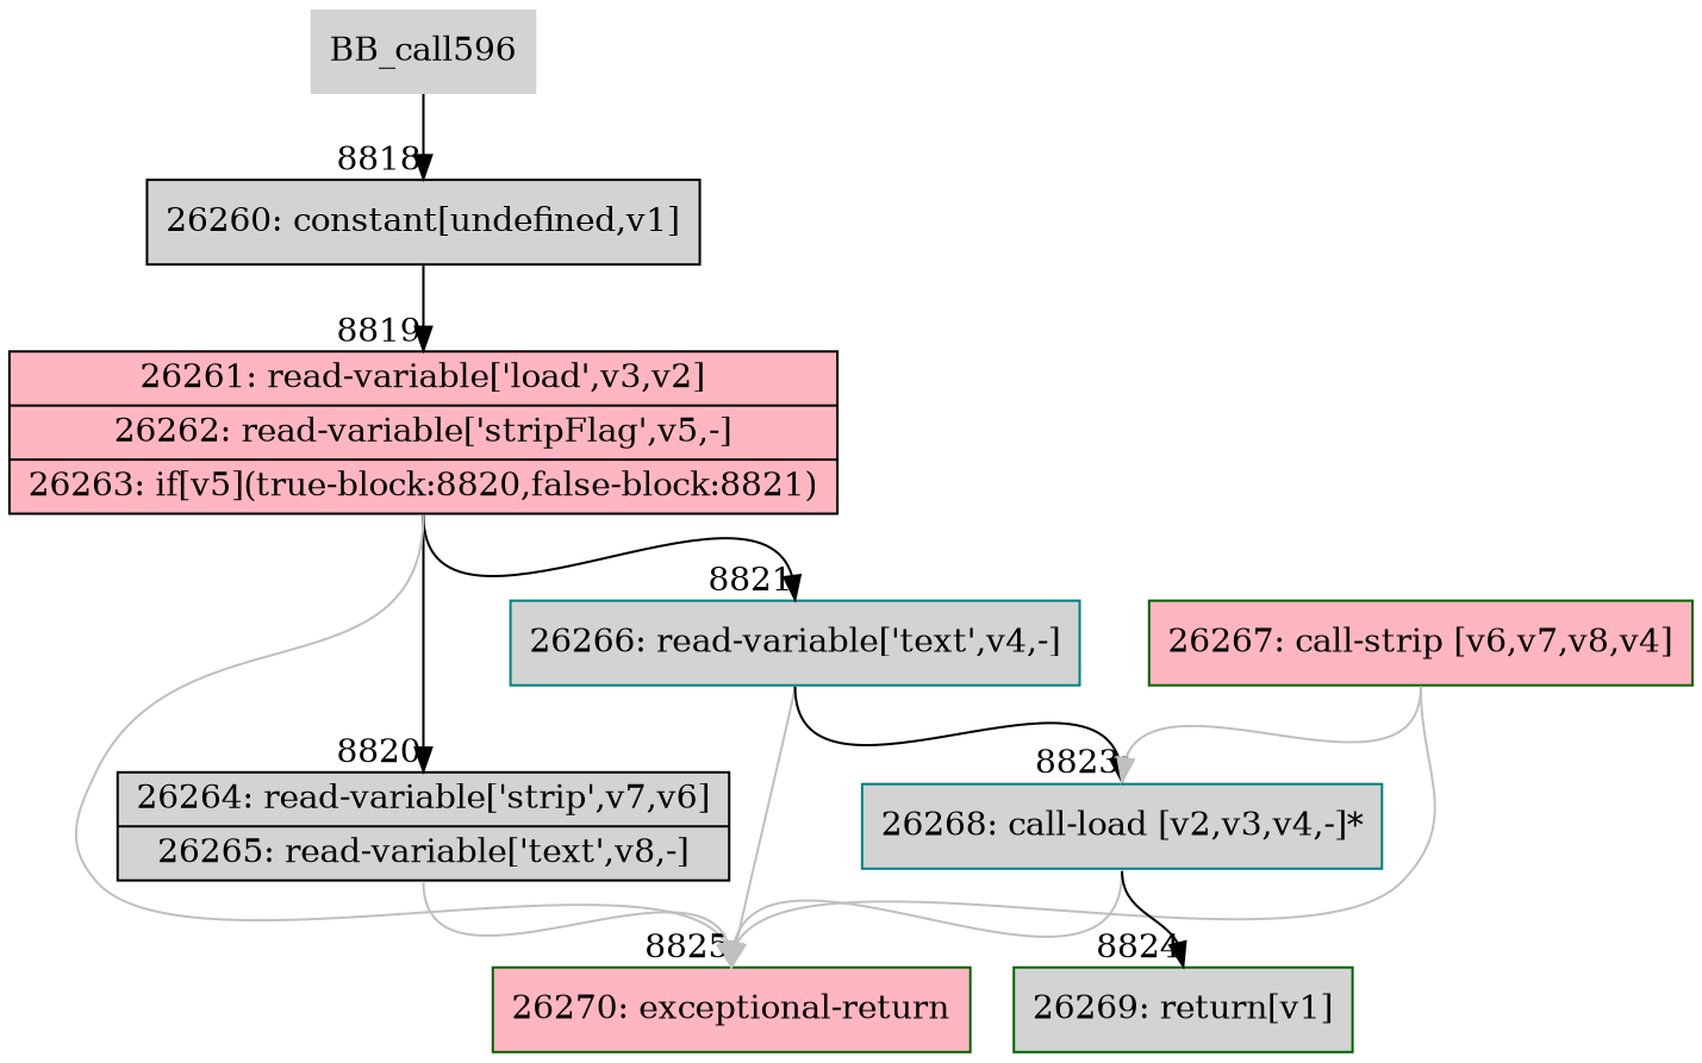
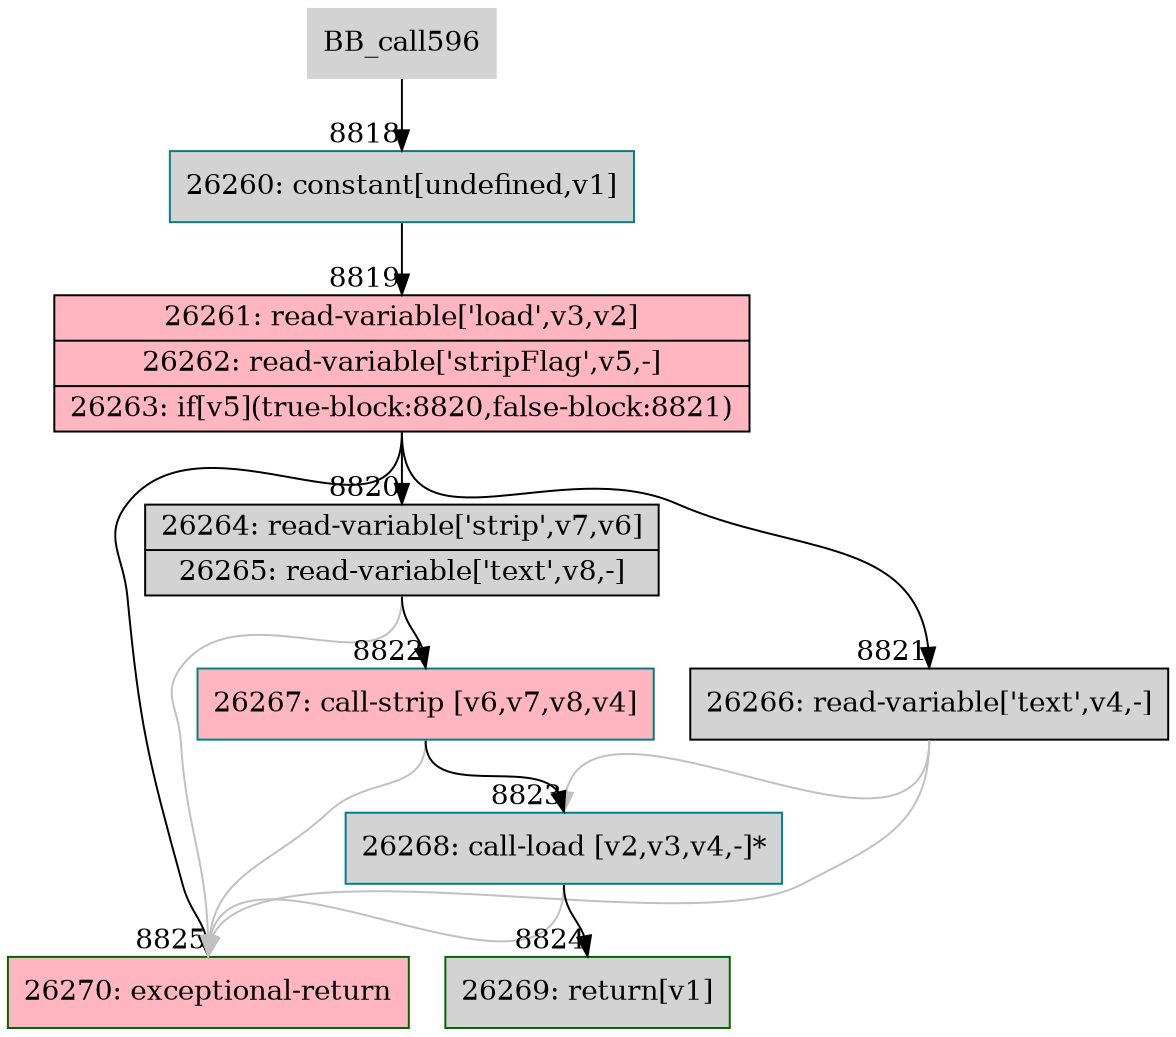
  digraph {
    rankdir=TD
    node [color=darkgreen fillcolor=lightgrey shape=record style=filled]
    edge [headport=n tailport=s]
    n1 [label=BB_call596 shape=none]
-   n2 [color=black label="{26260: constant[undefined,v1]}"]
+   n2 [color=teal label="{26260: constant[undefined,v1]}"]
    n3 [color=black fillcolor=lightpink label="{26261: read-variable['load',v3,v2]|26262: read-variable['stripFlag',v5,-]|26263: if[v5](true-block:8820,false-block:8821)}"]
    n4 [color=black label="{26264: read-variable['strip',v7,v6]|26265: read-variable['text',v8,-]}"]
-   n5 [color=teal label="{26266: read-variable['text',v4,-]}"]
+   n5 [color=black label="{26266: read-variable['text',v4,-]}"]
    n6 [fillcolor=lightpink label="{26270: exceptional-return}"]
-   n7 [fillcolor=lightpink label="{26267: call-strip [v6,v7,v8,v4]}"]
+   n7 [color=teal fillcolor=lightpink label="{26267: call-strip [v6,v7,v8,v4]}"]
    n8 [color=teal label="{26268: call-load [v2,v3,v4,-]*}"]
    n9 [label="{26269: return[v1]}"]
    n1 -> n2 [headlabel="    8818"]
    n2 -> n3 [headlabel="      8819"]
    n3 -> n4 [headlabel="      8820"]
    n3 -> n5 [headlabel="      8821"]
-   n3 -> n6 [color=gray headlabel="      8825"]
+   n3 -> n6 [color=black headlabel="      8825"]
    n4 -> n6 [color=gray]
+   n4 -> n7 [headlabel="      8822"]
    n5 -> n6 [color=gray]
-   n5 -> n8 [headlabel="      8823"]
+   n5 -> n8 [headlabel="      8823" color=gray]
    n7 -> n6 [color=gray]
-   n7 -> n8 [color=gray]
+   n7 -> n8
    n8 -> n6 [color=gray]
    n8 -> n9 [headlabel="      8824"]
  }
